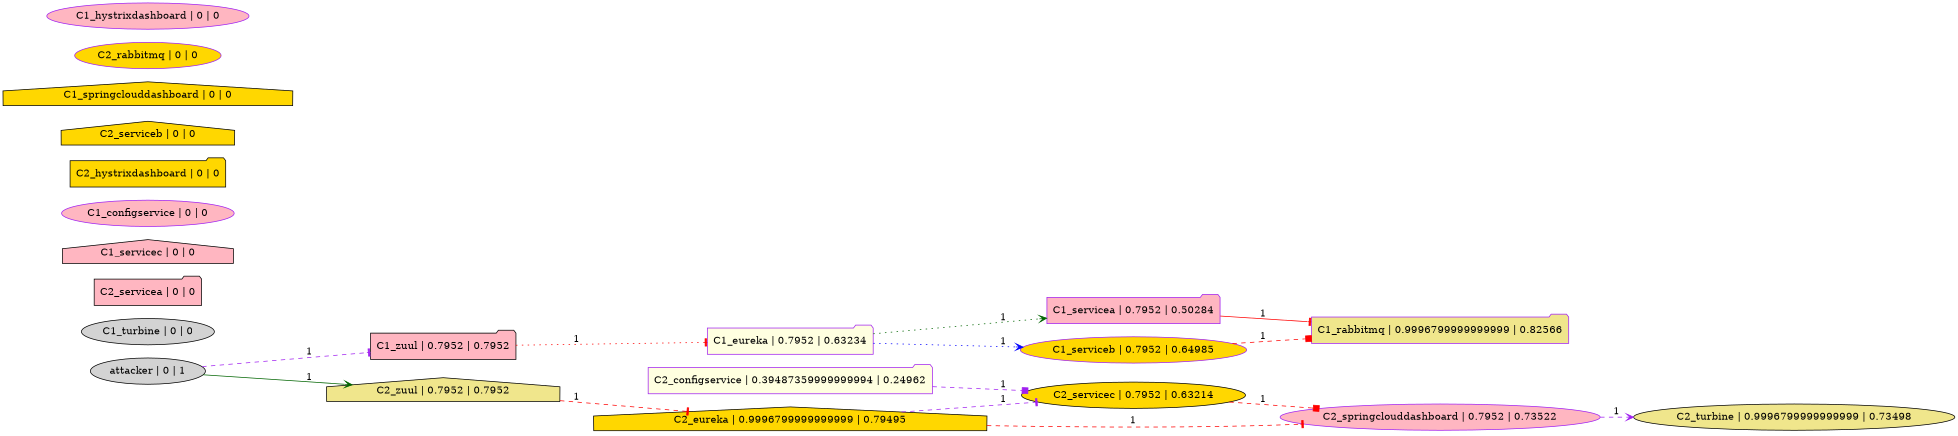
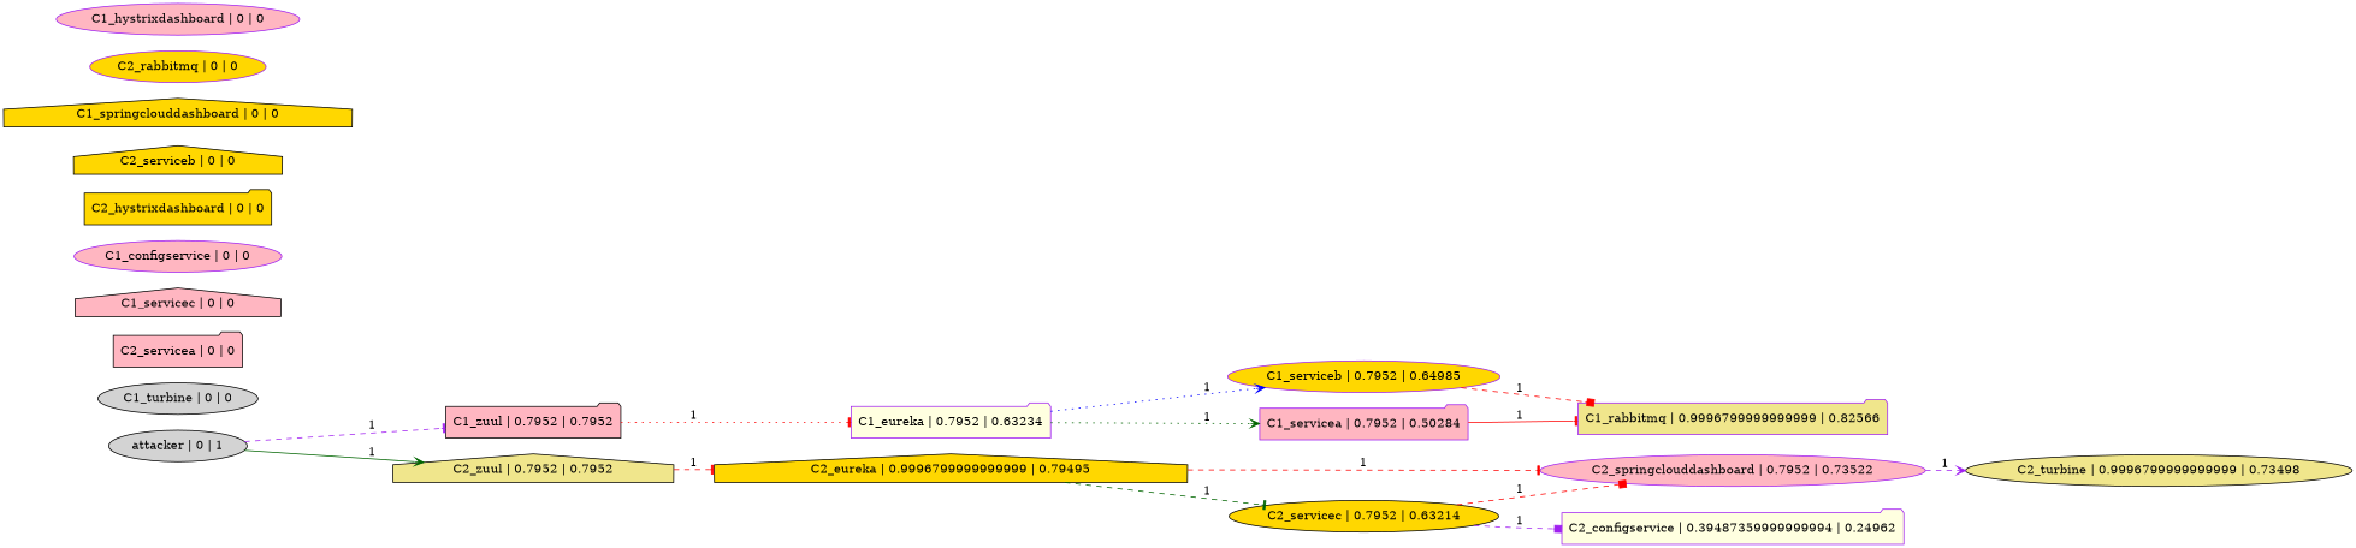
  digraph {
    rankdir=LR
    node [color=black fillcolor=lightpink shape=ellipse style=filled]
    edge [arrowhead=tee color=red style=dashed]
    n1 [color=purple label="C2_springclouddashboard | 0.7952 | 0.73522"]
    n2 [fillcolor=khaki label="C2_turbine | 0.9996799999999999 | 0.73498"]
    n3 [color=purple fillcolor=gold label="C1_serviceb | 0.7952 | 0.64985"]
    n4 [color=purple fillcolor=khaki label="C1_rabbitmq | 0.9996799999999999 | 0.82566" shape=folder]
    n5 [fillcolor=lightgrey label="C1_turbine | 0 | 0"]
    n6 [label="C2_servicea | 0 | 0" shape=folder]
    n7 [label="C1_servicec | 0 | 0" shape=house]
    n8 [color=purple label="C1_configservice | 0 | 0"]
    n9 [fillcolor=gold label="C2_eureka | 0.9996799999999999 | 0.79495" shape=house]
    n10 [fillcolor=gold label="C2_servicec | 0.7952 | 0.63214"]
    n11 [color=purple fillcolor=lightyellow label="C2_configservice | 0.39487359999999994 | 0.24962" shape=folder]
    n12 [fillcolor=lightgrey label="attacker | 0 | 1"]
    n13 [label="C1_zuul | 0.7952 | 0.7952" shape=folder]
    n14 [fillcolor=khaki label="C2_zuul | 0.7952 | 0.7952" shape=house]
    n15 [color=purple fillcolor=lightyellow label="C1_eureka | 0.7952 | 0.63234" shape=folder]
    n16 [color=purple label="C1_servicea | 0.7952 | 0.50284" shape=folder]
    n17 [fillcolor=gold label="C2_hystrixdashboard | 0 | 0" shape=folder]
    n18 [fillcolor=gold label="C2_serviceb | 0 | 0" shape=house]
    n19 [fillcolor=gold label="C1_springclouddashboard | 0 | 0" shape=house]
    n20 [color=purple fillcolor=gold label="C2_rabbitmq | 0 | 0"]
    n21 [color=purple label="C1_hystrixdashboard | 0 | 0"]
    n1 -> n2 [arrowhead=vee color=purple label=1]
    n3 -> n4 [arrowhead=box label=1]
    n9 -> n1 [label=1]
-   n9 -> n10 [color=purple label=1]
+   n9 -> n10 [color=darkgreen label=1]
    n10 -> n1 [arrowhead=box label=1]
-   n11 -> n10 [arrowhead=box color=purple label=1]
+   n10 -> n11 [arrowhead=box color=purple label=1]
    n12 -> n13 [color=purple label=1]
    n12 -> n14 [arrowhead=vee color=darkgreen label=1 style=solid]
    n13 -> n15 [label=1 style=dotted]
    n14 -> n9 [label=1]
    n15 -> n3 [arrowhead=vee color=blue label=1 style=dotted]
    n15 -> n16 [arrowhead=vee color=darkgreen label=1 style=dotted]
    n16 -> n4 [label=1 style=solid]
  }
